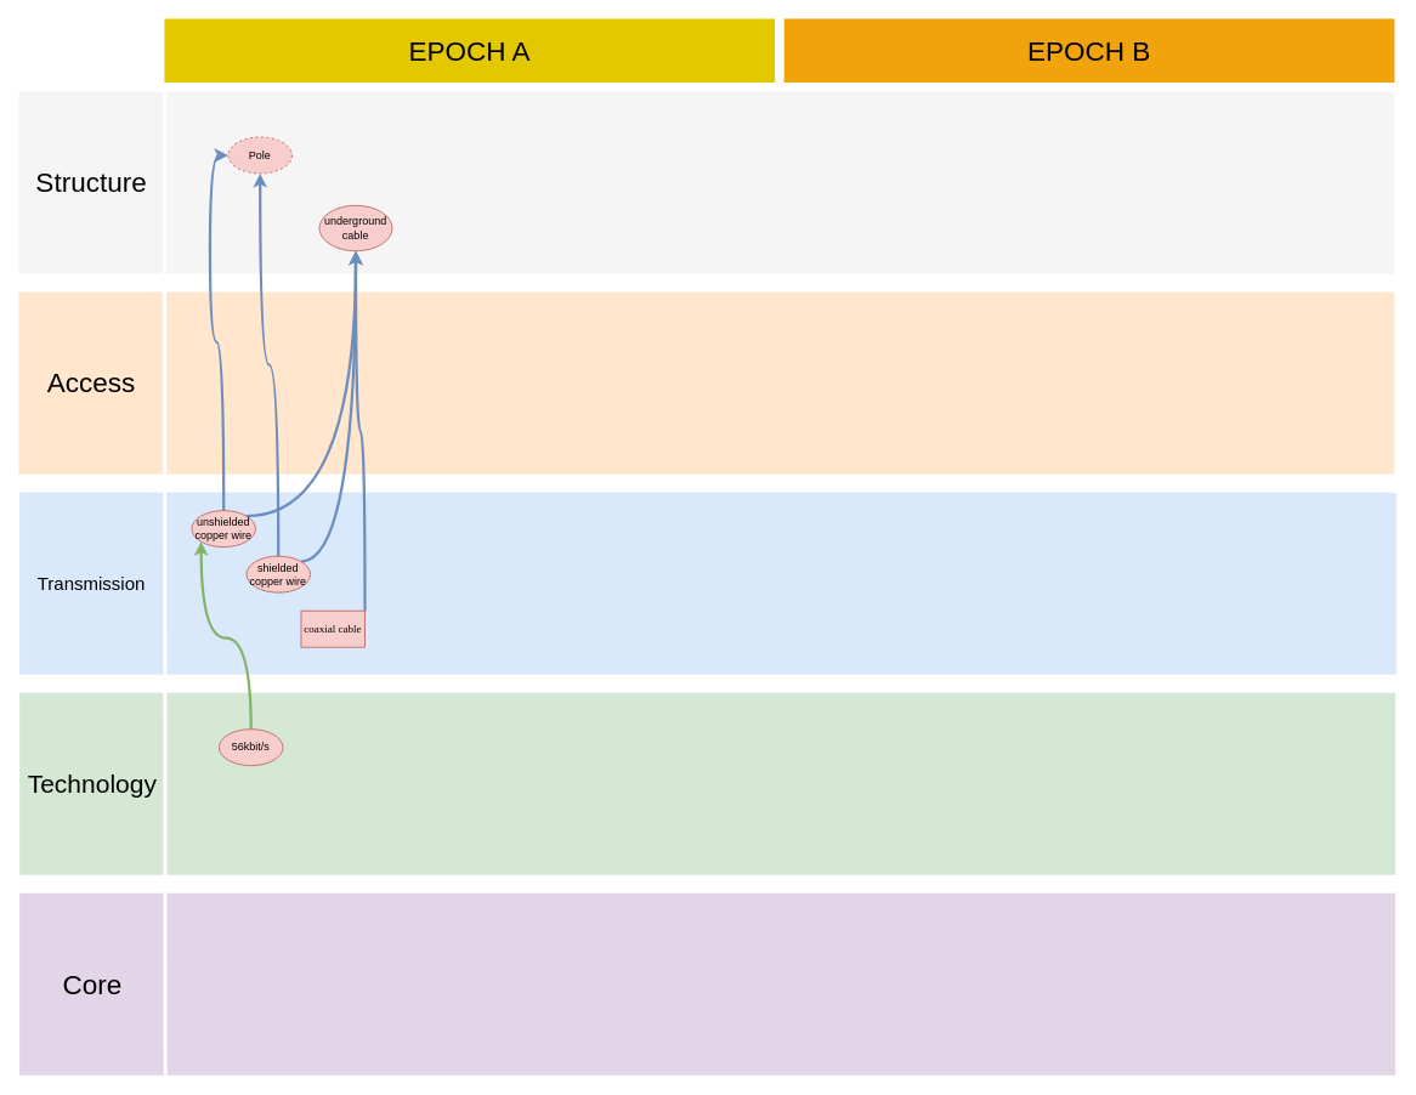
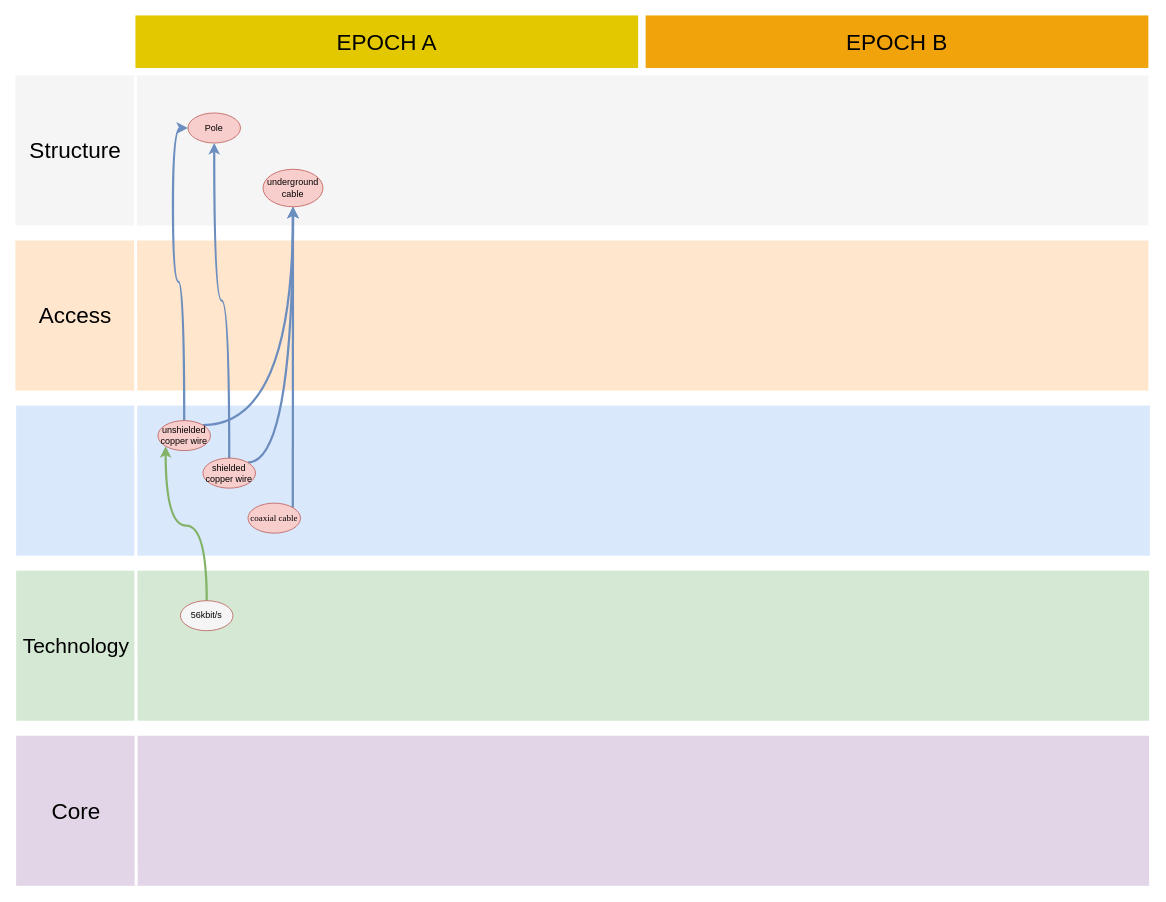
  <mxCell id="0" />
  <mxCell id="1" parent="0" />
  <mxCell id="2" value="" style="rounded=0;whiteSpace=wrap;html=1;fillColor=#dae8fc;strokeColor=none;strokeWidth=4;" parent="1" vertex="1"><mxGeometry x="21" y="540" width="1511" height="200" as="geometry" /></mxCell>
  <mxCell id="3" value="" style="rounded=0;whiteSpace=wrap;html=1;fillColor=#e1d5e7;strokeColor=none;strokeWidth=4;" parent="1" vertex="1"><mxGeometry x="21" y="980" width="1510" height="200" as="geometry" /></mxCell>
  <mxCell id="4" value="" style="rounded=0;whiteSpace=wrap;html=1;fillColor=#ffe6cc;strokeColor=none;strokeWidth=4;" parent="1" vertex="1"><mxGeometry y="320" width="1510" height="200" as="geometry" x="20" /></mxCell>
  <mxCell id="5" value="" style="rounded=0;whiteSpace=wrap;html=1;fillColor=#f5f5f5;strokeColor=none;strokeWidth=4;fontColor=#333333;" parent="1" vertex="1"><mxGeometry width="1510" height="200" as="geometry" x="20" y="100" /></mxCell>
  <mxCell id="6" value="&lt;font style=&quot;font-size: 30px;&quot;&gt;Access&lt;/font&gt;" style="text;html=1;strokeColor=none;fillColor=none;align=center;verticalAlign=middle;whiteSpace=wrap;rounded=0;" parent="1" vertex="1"><mxGeometry y="320" width="160" height="200" as="geometry" x="20" /></mxCell>
- <mxCell id="7" value="&lt;font style=&quot;font-size: 20px;&quot;&gt;Transmission&lt;/font&gt;" style="text;html=1;strokeColor=none;fillColor=none;align=center;verticalAlign=middle;whiteSpace=wrap;rounded=0;" parent="1" vertex="1"><mxGeometry y="540" width="160" height="200" as="geometry" x="20" /></mxCell>
  <mxCell id="8" value="" style="rounded=0;whiteSpace=wrap;html=1;fillColor=#d5e8d4;strokeColor=none;strokeWidth=4;" parent="1" vertex="1"><mxGeometry x="21" y="760" width="1510" height="200" as="geometry" /></mxCell>
  <mxCell id="9" value="&lt;font style=&quot;font-size: 30px;&quot;&gt;Core&lt;/font&gt;" style="text;html=1;strokeColor=none;fillColor=none;align=center;verticalAlign=middle;whiteSpace=wrap;rounded=0;" parent="1" vertex="1"><mxGeometry x="21" y="980" width="160" height="200" as="geometry" /></mxCell>
  <mxCell id="10" value="" style="endArrow=none;html=1;rounded=0;fontSize=20;strokeWidth=4;entryX=1;entryY=1;entryDx=0;entryDy=0;strokeColor=#FFFFFF;" parent="1" target="9" edge="1"><mxGeometry width="50" height="50" relative="1" as="geometry"><mxPoint x="180" as="sourcePoint" y="100" /><mxPoint x="180" y="420" as="targetPoint" /></mxGeometry></mxCell>
  <mxCell id="11" value="&lt;font style=&quot;font-size: 30px;&quot;&gt;Structure&lt;/font&gt;" style="text;html=1;strokeColor=none;fillColor=none;align=center;verticalAlign=middle;whiteSpace=wrap;rounded=0;" parent="1" vertex="1"><mxGeometry width="160" height="200" as="geometry" x="20" y="100" /></mxCell>
  <mxCell id="12" value="EPOCH A" style="text;html=1;strokeColor=none;fillColor=#e3c800;align=center;verticalAlign=middle;whiteSpace=wrap;rounded=0;fontSize=30;strokeWidth=4;fontColor=#000000;" parent="1" vertex="1"><mxGeometry x="180" y="20" width="670" height="70" as="geometry" /></mxCell>
- <mxCell id="13" value="Pole" style="ellipse;whiteSpace=wrap;html=1;fillColor=#f8cecc;strokeColor=#b85450;dashed=1;" parent="1" vertex="1"><mxGeometry x="250" y="150" width="70" height="40" as="geometry" /></mxCell>
+ <mxCell id="13" value="Pole" style="ellipse;whiteSpace=wrap;html=1;fillColor=#f8cecc;strokeColor=#b85450;" parent="1" vertex="1"><mxGeometry x="250" y="150" width="70" height="40" as="geometry" /></mxCell>
  <mxCell id="14" value="&lt;font style=&quot;font-size: 28px;&quot;&gt;Technology&lt;/font&gt;" style="text;html=1;strokeColor=none;fillColor=none;align=center;verticalAlign=middle;whiteSpace=wrap;rounded=0;" parent="1" vertex="1"><mxGeometry x="21" y="760" width="160" height="200" as="geometry" /></mxCell>
  <mxCell id="15" style="edgeStyle=orthogonalEdgeStyle;curved=1;rounded=0;orthogonalLoop=1;jettySize=auto;html=1;exitX=0.5;exitY=0;exitDx=0;exitDy=0;entryX=0;entryY=1;entryDx=0;entryDy=0;fontSize=28;elbow=vertical;fillColor=#d5e8d4;strokeColor=#82b366;strokeWidth=3;" parent="1" source="16" target="19" edge="1"><mxGeometry relative="1" as="geometry" /></mxCell>
- <mxCell id="16" value="56kbit/s" style="ellipse;whiteSpace=wrap;html=1;fillColor=#f8cecc;strokeColor=#b85450;" parent="1" vertex="1"><mxGeometry x="240" y="800" width="70" height="40" as="geometry" /></mxCell>
+ <mxCell id="16" value="56kbit/s" style="ellipse;whiteSpace=wrap;html=1;fillColor=#f5f5f5;strokeColor=#b85450;" parent="1" vertex="1"><mxGeometry x="240" y="800" width="70" height="40" as="geometry" /></mxCell>
  <mxCell id="17" style="edgeStyle=orthogonalEdgeStyle;rounded=0;orthogonalLoop=1;jettySize=auto;html=1;exitX=0.5;exitY=0;exitDx=0;exitDy=0;entryX=0;entryY=0.5;entryDx=0;entryDy=0;fontSize=28;elbow=vertical;curved=1;fillColor=#dae8fc;strokeColor=#6c8ebf;strokeWidth=3;" parent="1" source="19" target="13" edge="1"><mxGeometry relative="1" as="geometry" /></mxCell>
  <mxCell id="18" style="edgeStyle=orthogonalEdgeStyle;rounded=0;orthogonalLoop=1;jettySize=auto;html=1;exitX=1;exitY=0;exitDx=0;exitDy=0;entryX=0.5;entryY=1;entryDx=0;entryDy=0;fontSize=12;curved=1;strokeWidth=3;fillColor=#dae8fc;strokeColor=#6c8ebf;" parent="1" source="19" target="26" edge="1"><mxGeometry relative="1" as="geometry" /></mxCell>
  <mxCell id="19" value="unshielded&lt;br&gt;copper wire" style="ellipse;whiteSpace=wrap;html=1;fillColor=#f8cecc;strokeColor=#b85450;" parent="1" vertex="1"><mxGeometry x="210" y="560" width="70" height="40" as="geometry" /></mxCell>
  <mxCell id="20" style="edgeStyle=orthogonalEdgeStyle;curved=1;rounded=0;orthogonalLoop=1;jettySize=auto;html=1;exitX=0.5;exitY=0;exitDx=0;exitDy=0;fontSize=28;elbow=vertical;fillColor=#dae8fc;strokeColor=#6c8ebf;strokeWidth=3;entryX=0.5;entryY=1;entryDx=0;entryDy=0;" parent="1" source="22" target="13" edge="1"><mxGeometry relative="1" as="geometry"><mxPoint x="350" y="410" as="targetPoint" /></mxGeometry></mxCell>
  <mxCell id="21" style="edgeStyle=orthogonalEdgeStyle;curved=1;rounded=0;orthogonalLoop=1;jettySize=auto;html=1;exitX=1;exitY=0;exitDx=0;exitDy=0;entryX=0.5;entryY=1;entryDx=0;entryDy=0;fontSize=12;strokeWidth=3;fillColor=#dae8fc;strokeColor=#6c8ebf;" parent="1" source="22" target="26" edge="1"><mxGeometry relative="1" as="geometry" /></mxCell>
  <mxCell id="22" value="shielded&lt;br&gt;copper wire" style="ellipse;whiteSpace=wrap;html=1;fillColor=#f8cecc;strokeColor=#b85450;" parent="1" vertex="1"><mxGeometry x="270" y="610" width="70" height="40" as="geometry" /></mxCell>
  <mxCell id="23" value="EPOCH B" style="text;html=1;strokeColor=none;fillColor=#f0a30a;align=center;verticalAlign=middle;whiteSpace=wrap;rounded=0;fontSize=30;strokeWidth=4;fontColor=#000000;" parent="1" vertex="1"><mxGeometry x="860" y="20" width="670" height="70" as="geometry" /></mxCell>
  <mxCell id="24" style="edgeStyle=orthogonalEdgeStyle;curved=1;rounded=0;orthogonalLoop=1;jettySize=auto;html=1;exitX=1;exitY=0;exitDx=0;exitDy=0;entryX=0.5;entryY=1;entryDx=0;entryDy=0;fontSize=12;strokeWidth=3;fillColor=#dae8fc;strokeColor=#6c8ebf;" parent="1" source="25" target="26" edge="1"><mxGeometry relative="1" as="geometry" /></mxCell>
- <mxCell id="25" value="&lt;span style=&quot;caret-color: rgb(0, 0, 0); font-family: -webkit-standard; text-align: start; text-size-adjust: auto;&quot;&gt;&lt;font style=&quot;font-size: 12px;&quot;&gt;coaxial cable&lt;/font&gt;&lt;/span&gt;" style="whiteSpace=wrap;html=1;fillColor=#f8cecc;strokeColor=#b85450;rounded=0;" parent="1" vertex="1"><mxGeometry x="330" y="670" width="70" height="40" as="geometry" /></mxCell>
+ <mxCell id="25" value="&lt;span style=&quot;caret-color: rgb(0, 0, 0); font-family: -webkit-standard; text-align: start; text-size-adjust: auto;&quot;&gt;&lt;font style=&quot;font-size: 12px;&quot;&gt;coaxial cable&lt;/font&gt;&lt;/span&gt;" style="ellipse;whiteSpace=wrap;html=1;fillColor=#f8cecc;strokeColor=#b85450;" parent="1" vertex="1"><mxGeometry x="330" y="670" width="70" height="40" as="geometry" /></mxCell>
  <mxCell id="26" value="underground&lt;br&gt;cable" style="ellipse;whiteSpace=wrap;html=1;fillColor=#f8cecc;strokeColor=#b85450;" parent="1" vertex="1"><mxGeometry x="350" y="225" width="80" height="50" as="geometry" /></mxCell>
